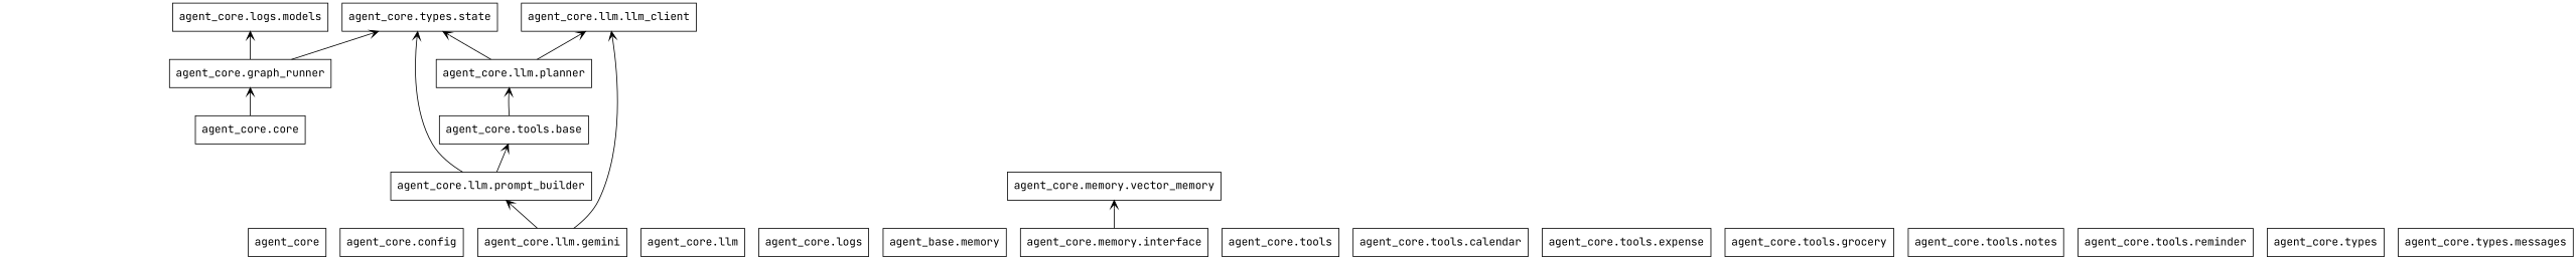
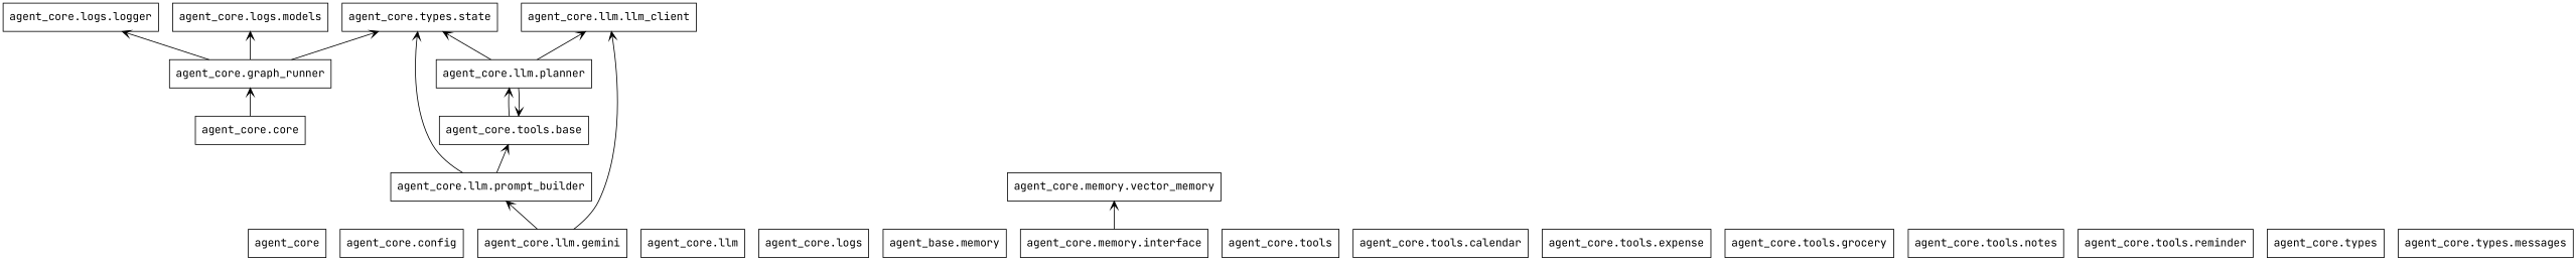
  digraph {
    fontname="JetBrains Mono"
    rankdir=BT
    node [color=black fontname="JetBrains Mono" shape=box style=solid]
    edge [arrowhead=open arrowtail=none fontname="JetBrains Mono"]
    n1 [label=agent_core]
    n2 [label="agent_core.config"]
    n3 [label="agent_core.core"]
    n4 [label="agent_core.graph_runner"]
+   n5 [label="agent_core.logs.logger"]
    n6 [label="agent_core.logs.models"]
    n7 [label="agent_core.types.state"]
    n8 [label="agent_core.llm"]
    n9 [label="agent_core.llm.gemini"]
    n10 [label="agent_core.llm.llm_client"]
    n11 [label="agent_core.llm.prompt_builder"]
    n12 [label="agent_core.tools.base"]
    n13 [label="agent_core.llm.planner"]
    n14 [label="agent_core.logs"]
    n15 [label="agent_base.memory"]
    n16 [label="agent_core.memory.interface"]
    n17 [label="agent_core.memory.vector_memory"]
    n18 [label="agent_core.tools"]
    n19 [label="agent_core.tools.calendar"]
    n20 [label="agent_core.tools.expense"]
    n21 [label="agent_core.tools.grocery"]
    n22 [label="agent_core.tools.notes"]
    n23 [label="agent_core.tools.reminder"]
    n24 [label="agent_core.types"]
    n25 [label="agent_core.types.messages"]
    n3 -> n4
+   n4 -> n5
    n4 -> n6
    n4 -> n7
    n9 -> n10
    n9 -> n11
    n11 -> n7
    n11 -> n12
    n12 -> n13
    n13 -> n7
    n13 -> n10
+   n13 -> n12
    n16 -> n17
  }
